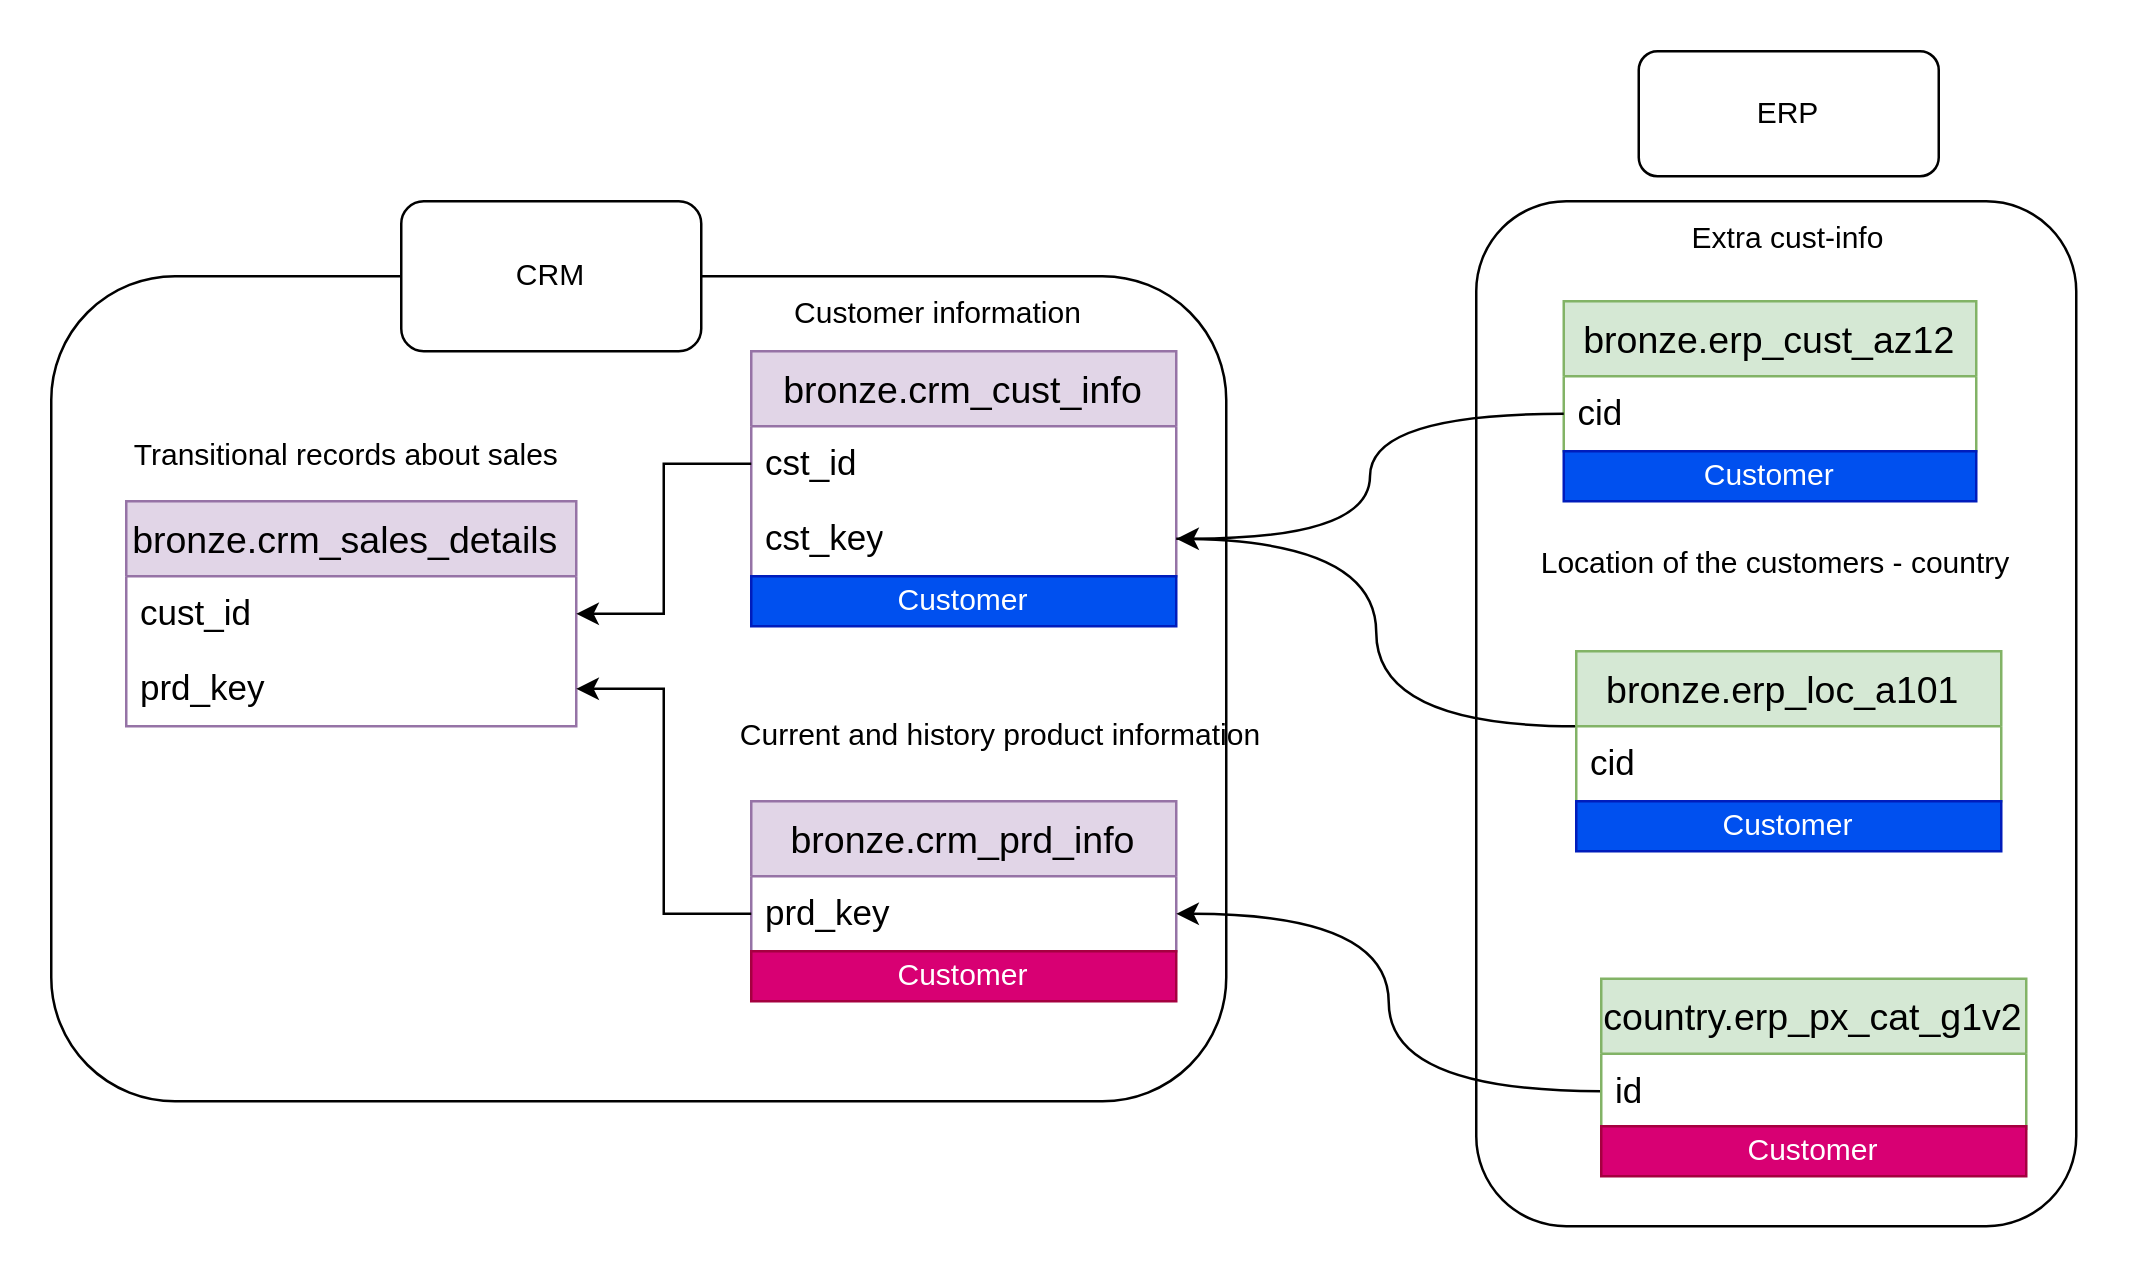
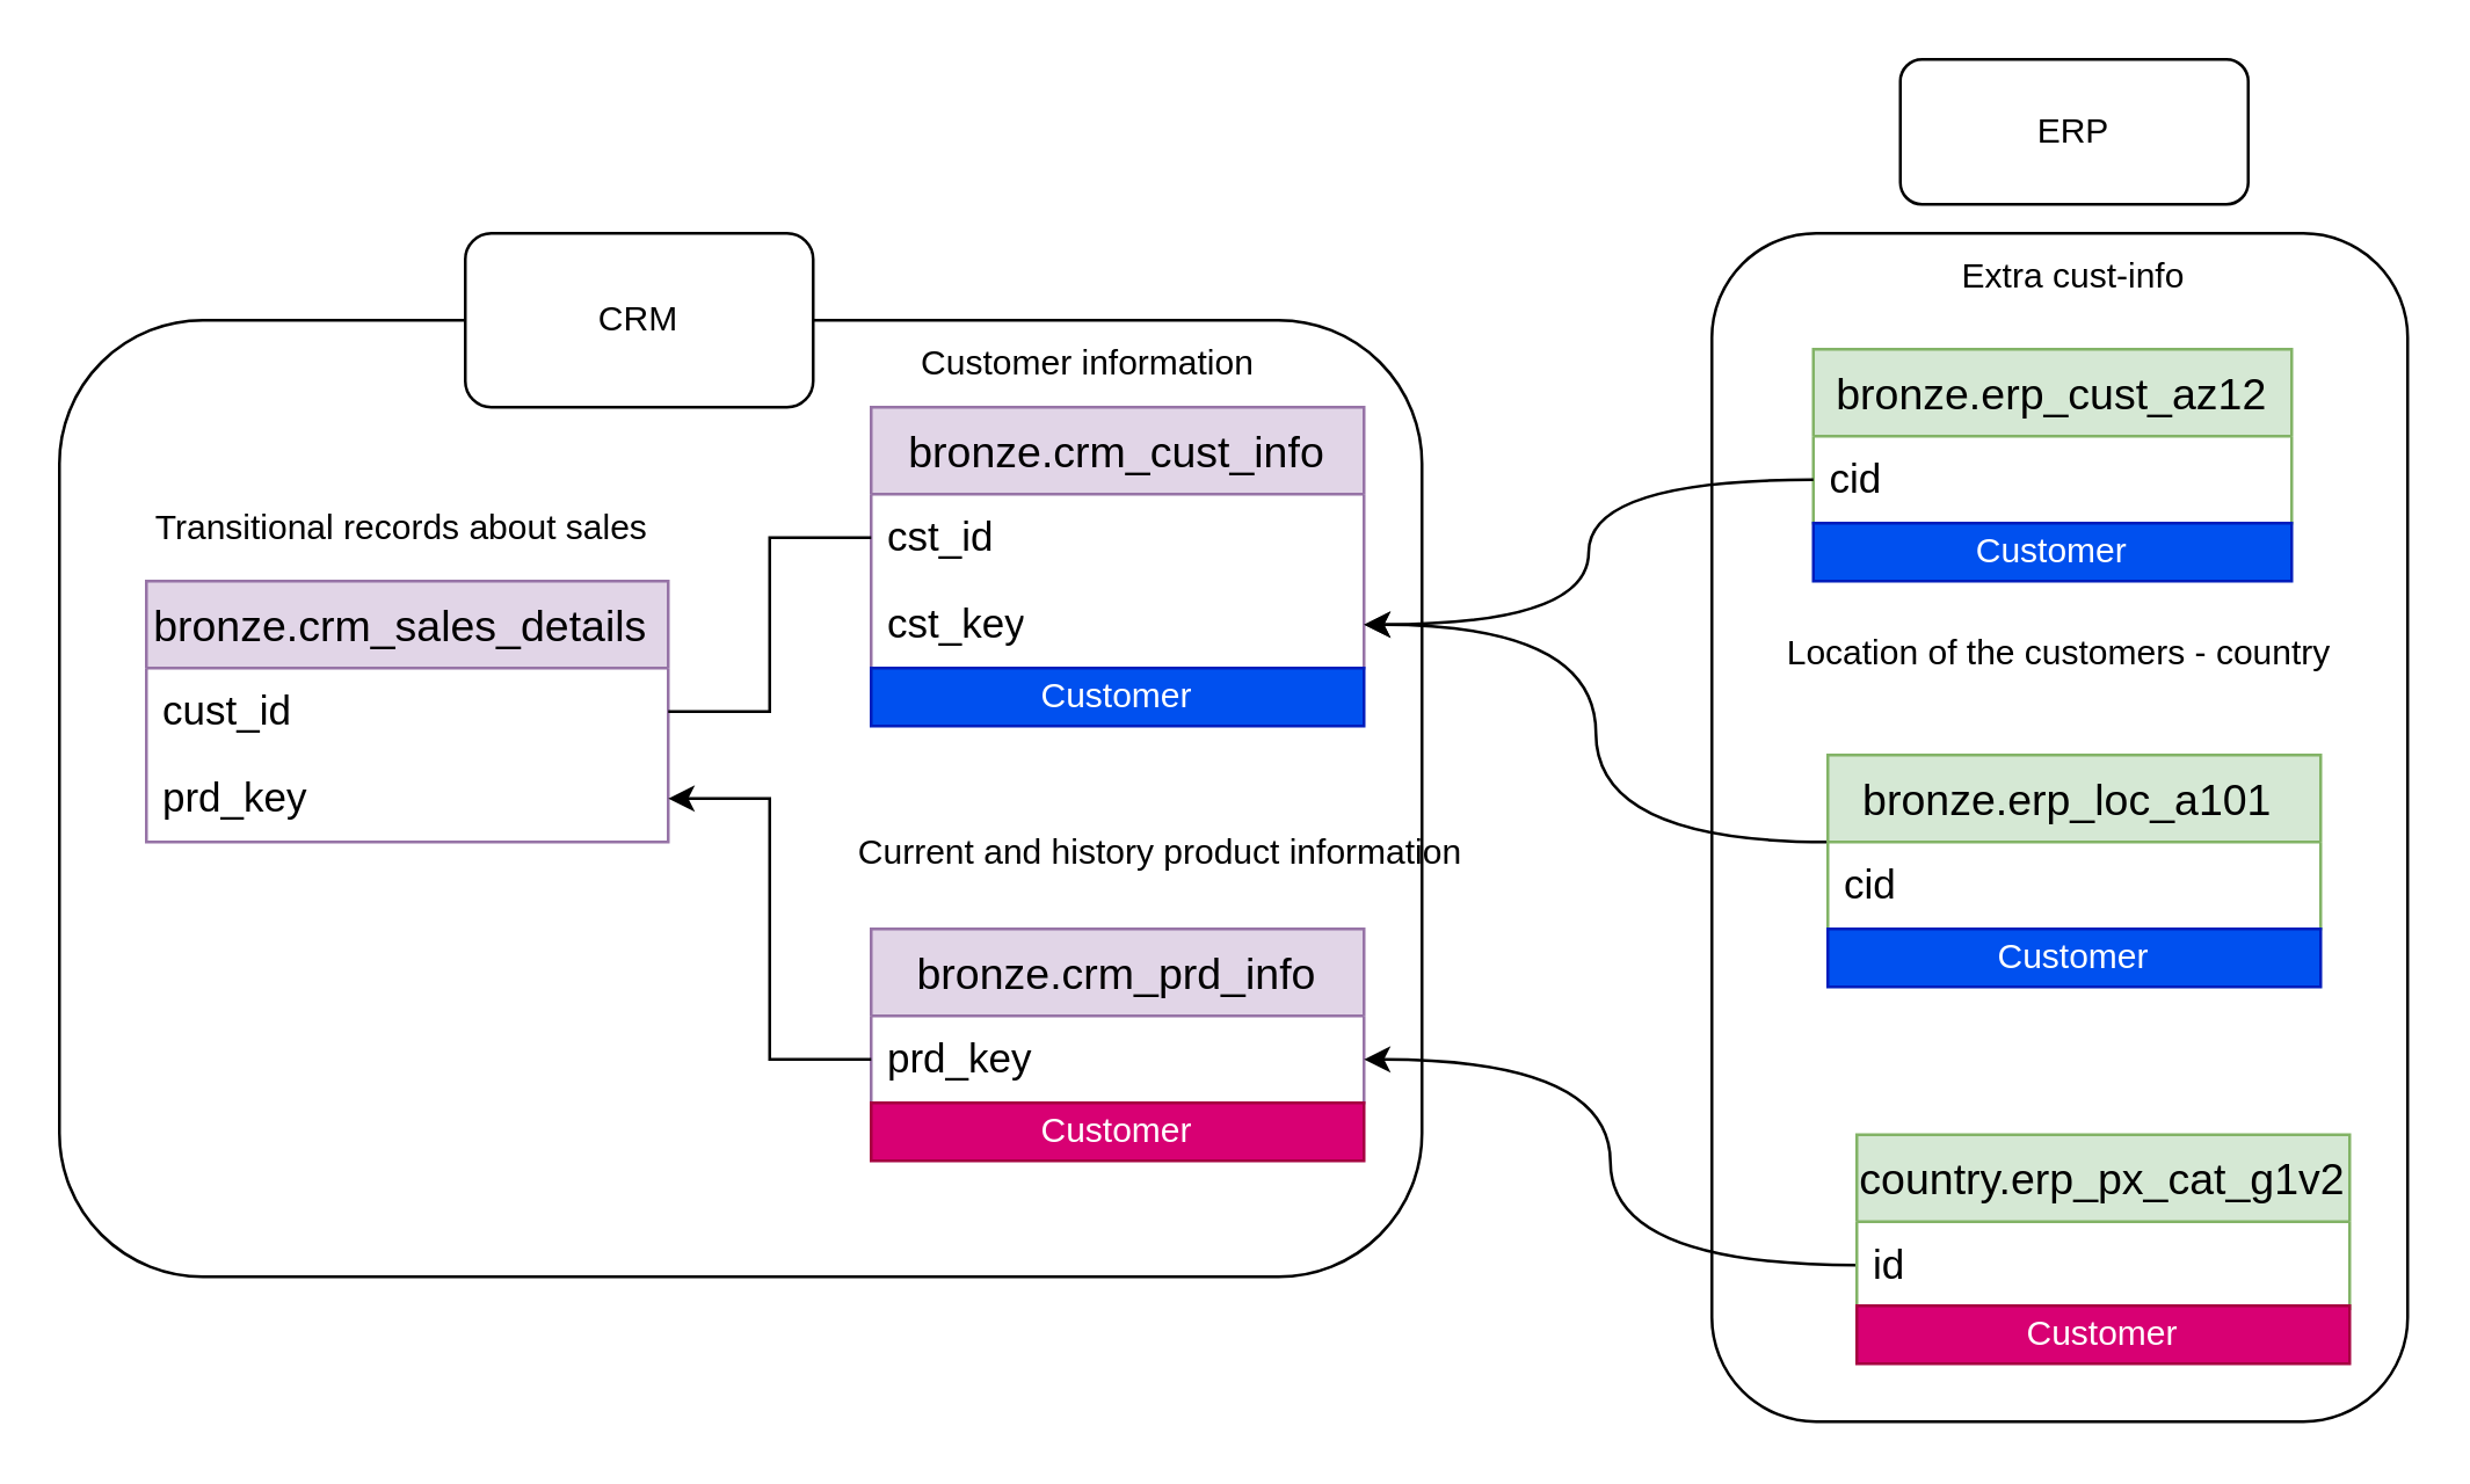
  <mxCell id="0" />
  <mxCell id="1" parent="0" />
  <mxCell id="2" value="bronze.crm_cust_info" style="swimlane;fontStyle=0;childLayout=stackLayout;horizontal=1;startSize=30;horizontalStack=0;resizeParent=1;resizeParentMax=0;resizeLast=0;collapsible=1;marginBottom=0;whiteSpace=wrap;html=1;fillColor=#e1d5e7;strokeColor=#9673a6;fontSize=15;" parent="1" vertex="1"><mxGeometry x="300" y="140" width="170" height="90" as="geometry" /></mxCell>
  <mxCell id="3" value="cst_id" style="text;strokeColor=none;fillColor=none;align=left;verticalAlign=middle;spacingLeft=4;spacingRight=4;overflow=hidden;points=[[0,0.5],[1,0.5]];portConstraint=eastwest;rotatable=0;whiteSpace=wrap;html=1;fontSize=14;" parent="2" vertex="1"><mxGeometry y="30" width="170" height="30" as="geometry" /></mxCell>
  <mxCell id="4" value="cst_key" style="text;strokeColor=none;fillColor=none;align=left;verticalAlign=middle;spacingLeft=4;spacingRight=4;overflow=hidden;points=[[0,0.5],[1,0.5]];portConstraint=eastwest;rotatable=0;whiteSpace=wrap;html=1;fontSize=14;" parent="2" vertex="1"><mxGeometry y="60" width="170" height="30" as="geometry" /></mxCell>
  <mxCell id="5" value="bronze.crm_prd_info" style="swimlane;fontStyle=0;childLayout=stackLayout;horizontal=1;startSize=30;horizontalStack=0;resizeParent=1;resizeParentMax=0;resizeLast=0;collapsible=1;marginBottom=0;whiteSpace=wrap;html=1;fillColor=#e1d5e7;strokeColor=#9673a6;fontSize=15;" parent="1" vertex="1"><mxGeometry x="300" y="320" width="170" height="60" as="geometry" /></mxCell>
  <mxCell id="6" value="prd_key" style="text;strokeColor=none;fillColor=none;align=left;verticalAlign=middle;spacingLeft=4;spacingRight=4;overflow=hidden;points=[[0,0.5],[1,0.5]];portConstraint=eastwest;rotatable=0;whiteSpace=wrap;html=1;fontSize=14;" parent="5" vertex="1"><mxGeometry y="30" width="170" height="30" as="geometry" /></mxCell>
  <mxCell id="7" value="bronze.crm_sales_details&amp;nbsp;" style="swimlane;fontStyle=0;childLayout=stackLayout;horizontal=1;startSize=30;horizontalStack=0;resizeParent=1;resizeParentMax=0;resizeLast=0;collapsible=1;marginBottom=0;whiteSpace=wrap;html=1;fillColor=#e1d5e7;strokeColor=#9673a6;fontSize=15;" parent="1" vertex="1"><mxGeometry x="50" y="200" width="180" height="90" as="geometry" /></mxCell>
  <mxCell id="8" value="cust_id" style="text;strokeColor=none;fillColor=none;align=left;verticalAlign=middle;spacingLeft=4;spacingRight=4;overflow=hidden;points=[[0,0.5],[1,0.5]];portConstraint=eastwest;rotatable=0;whiteSpace=wrap;html=1;fontSize=14;" parent="7" vertex="1"><mxGeometry y="30" width="180" height="30" as="geometry" /></mxCell>
  <mxCell id="9" value="prd_key" style="text;strokeColor=none;fillColor=none;align=left;verticalAlign=middle;spacingLeft=4;spacingRight=4;overflow=hidden;points=[[0,0.5],[1,0.5]];portConstraint=eastwest;rotatable=0;whiteSpace=wrap;html=1;fontSize=14;" parent="7" vertex="1"><mxGeometry y="60" width="180" height="30" as="geometry" /></mxCell>
- <mxCell id="10" style="edgeStyle=orthogonalEdgeStyle;rounded=0;orthogonalLoop=1;jettySize=auto;html=1;exitX=0;exitY=0.5;exitDx=0;exitDy=0;" parent="1" source="3" target="8" edge="1"><mxGeometry relative="1" as="geometry" /></mxCell>
+ <mxCell id="10" style="edgeStyle=orthogonalEdgeStyle;rounded=0;orthogonalLoop=1;jettySize=auto;html=1;exitX=0;exitY=0.5;exitDx=0;exitDy=0;endArrow=none;" parent="1" source="3" target="8" edge="1"><mxGeometry relative="1" as="geometry" /></mxCell>
  <mxCell id="11" style="edgeStyle=orthogonalEdgeStyle;rounded=0;orthogonalLoop=1;jettySize=auto;html=1;exitX=0;exitY=0.5;exitDx=0;exitDy=0;" parent="1" source="6" target="9" edge="1"><mxGeometry relative="1" as="geometry" /></mxCell>
  <mxCell id="12" value="" style="rounded=1;whiteSpace=wrap;html=1;fillColor=none;" parent="1" vertex="1"><mxGeometry x="20" y="110" width="470" height="330" as="geometry" /></mxCell>
  <mxCell id="13" style="rounded=0;orthogonalLoop=1;jettySize=auto;html=1;entryX=1;entryY=0.5;entryDx=0;entryDy=0;edgeStyle=orthogonalEdgeStyle;curved=1;exitX=0;exitY=0.5;exitDx=0;exitDy=0;" parent="1" source="15" target="6" edge="1"><mxGeometry relative="1" as="geometry" /></mxCell>
  <mxCell id="14" value="country.erp_px_cat_g1v2" style="swimlane;fontStyle=0;childLayout=stackLayout;horizontal=1;startSize=30;horizontalStack=0;resizeParent=1;resizeParentMax=0;resizeLast=0;collapsible=1;marginBottom=0;whiteSpace=wrap;html=1;fillColor=#d5e8d4;strokeColor=#82b366;fontSize=15;" parent="1" vertex="1"><mxGeometry x="640" y="391" width="170" height="60" as="geometry" /></mxCell>
  <mxCell id="15" value="id" style="text;strokeColor=none;fillColor=none;align=left;verticalAlign=middle;spacingLeft=4;spacingRight=4;overflow=hidden;points=[[0,0.5],[1,0.5]];portConstraint=eastwest;rotatable=0;whiteSpace=wrap;html=1;fontSize=14;" parent="14" vertex="1"><mxGeometry y="30" width="170" height="30" as="geometry" /></mxCell>
- <mxCell id="16" style="edgeStyle=orthogonalEdgeStyle;rounded=0;orthogonalLoop=1;jettySize=auto;html=1;exitX=0;exitY=0.5;exitDx=0;exitDy=0;entryX=1;entryY=0.5;entryDx=0;entryDy=0;curved=1;endArrow=none;" parent="1" source="17" target="4" edge="1"><mxGeometry relative="1" as="geometry" /></mxCell>
+ <mxCell id="16" style="edgeStyle=orthogonalEdgeStyle;rounded=0;orthogonalLoop=1;jettySize=auto;html=1;exitX=0;exitY=0.5;exitDx=0;exitDy=0;entryX=1;entryY=0.5;entryDx=0;entryDy=0;curved=1;" parent="1" source="17" target="4" edge="1"><mxGeometry relative="1" as="geometry" /></mxCell>
  <mxCell id="17" value="bronze.erp_loc_a101&amp;nbsp;" style="swimlane;fontStyle=0;childLayout=stackLayout;horizontal=1;startSize=30;horizontalStack=0;resizeParent=1;resizeParentMax=0;resizeLast=0;collapsible=1;marginBottom=0;whiteSpace=wrap;html=1;fillColor=#d5e8d4;strokeColor=#82b366;fontSize=15;" parent="1" vertex="1"><mxGeometry x="630" y="260" width="170" height="60" as="geometry" /></mxCell>
  <mxCell id="18" value="cid" style="text;strokeColor=none;fillColor=none;align=left;verticalAlign=middle;spacingLeft=4;spacingRight=4;overflow=hidden;points=[[0,0.5],[1,0.5]];portConstraint=eastwest;rotatable=0;whiteSpace=wrap;html=1;fontSize=14;" parent="17" vertex="1"><mxGeometry y="30" width="170" height="30" as="geometry" /></mxCell>
  <mxCell id="19" value="bronze.erp_cust_az12" style="swimlane;fontStyle=0;childLayout=stackLayout;horizontal=1;startSize=30;horizontalStack=0;resizeParent=1;resizeParentMax=0;resizeLast=0;collapsible=1;marginBottom=0;whiteSpace=wrap;html=1;fillColor=#d5e8d4;strokeColor=#82b366;fontSize=15;" parent="1" vertex="1"><mxGeometry x="625" y="120" width="165" height="60" as="geometry" /></mxCell>
  <mxCell id="20" value="cid" style="text;strokeColor=none;fillColor=none;align=left;verticalAlign=middle;spacingLeft=4;spacingRight=4;overflow=hidden;points=[[0,0.5],[1,0.5]];portConstraint=eastwest;rotatable=0;whiteSpace=wrap;html=1;fontSize=14;" parent="19" vertex="1"><mxGeometry y="30" width="165" height="30" as="geometry" /></mxCell>
  <mxCell id="21" value="" style="rounded=1;whiteSpace=wrap;html=1;fillColor=none;" parent="1" vertex="1"><mxGeometry x="590" y="80" width="240" height="410" as="geometry" /></mxCell>
  <mxCell id="22" value="Transitional records about sales&amp;nbsp;" style="text;html=1;align=center;verticalAlign=middle;whiteSpace=wrap;rounded=0;" parent="1" vertex="1"><mxGeometry x="40" y="167" width="200" height="30" as="geometry" /></mxCell>
  <mxCell id="23" value="Customer information" style="text;html=1;align=center;verticalAlign=middle;whiteSpace=wrap;rounded=0;" parent="1" vertex="1"><mxGeometry x="310" y="110" width="130" height="30" as="geometry" /></mxCell>
  <mxCell id="24" value="Current and history product information" style="text;html=1;align=center;verticalAlign=middle;whiteSpace=wrap;rounded=0;" parent="1" vertex="1"><mxGeometry x="290" y="278" width="220" height="32" as="geometry" /></mxCell>
  <mxCell id="25" style="rounded=0;orthogonalLoop=1;jettySize=auto;html=1;exitX=0;exitY=0.5;exitDx=0;exitDy=0;entryX=1;entryY=0.5;entryDx=0;entryDy=0;edgeStyle=orthogonalEdgeStyle;curved=1;" parent="1" source="20" target="4" edge="1"><mxGeometry relative="1" as="geometry" /></mxCell>
  <mxCell id="26" value="CRM" style="rounded=1;whiteSpace=wrap;html=1;" parent="1" vertex="1"><mxGeometry x="160" y="80" width="120" height="60" as="geometry" /></mxCell>
  <mxCell id="27" value="ERP" style="rounded=1;whiteSpace=wrap;html=1;" parent="1" vertex="1"><mxGeometry x="655" y="20" width="120" height="50" as="geometry" /></mxCell>
  <mxCell id="28" value="Extra cust-info" style="text;html=1;align=center;verticalAlign=middle;whiteSpace=wrap;rounded=0;" parent="1" vertex="1"><mxGeometry x="630" y="80" width="170" height="30" as="geometry" /></mxCell>
  <mxCell id="29" value="Location of the customers - country" style="text;html=1;align=center;verticalAlign=middle;whiteSpace=wrap;rounded=0;" parent="1" vertex="1"><mxGeometry x="600" y="210" width="220" height="30" as="geometry" /></mxCell>
  <mxCell id="30" value="Customer" style="text;html=1;strokeColor=#001DBC;fillColor=#0050ef;align=center;verticalAlign=middle;whiteSpace=wrap;overflow=hidden;fontColor=#ffffff;" vertex="1" parent="1"><mxGeometry x="300" y="230" width="170" height="20" as="geometry" /></mxCell>
  <mxCell id="31" value="Customer" style="text;html=1;strokeColor=#A50040;fillColor=#d80073;align=center;verticalAlign=middle;whiteSpace=wrap;overflow=hidden;fontColor=#ffffff;" vertex="1" parent="1"><mxGeometry x="300" y="380" width="170" height="20" as="geometry" /></mxCell>
  <mxCell id="32" value="Customer" style="text;html=1;strokeColor=#001DBC;fillColor=#0050ef;align=center;verticalAlign=middle;whiteSpace=wrap;overflow=hidden;fontColor=#ffffff;" vertex="1" parent="1"><mxGeometry x="625" y="180" width="165" height="20" as="geometry" /></mxCell>
  <mxCell id="33" value="Customer" style="text;html=1;strokeColor=#001DBC;fillColor=#0050ef;align=center;verticalAlign=middle;whiteSpace=wrap;overflow=hidden;fontColor=#ffffff;" vertex="1" parent="1"><mxGeometry x="630" y="320" width="170" height="20" as="geometry" /></mxCell>
  <mxCell id="34" value="Customer" style="text;html=1;strokeColor=#A50040;fillColor=#d80073;align=center;verticalAlign=middle;whiteSpace=wrap;overflow=hidden;fontColor=#ffffff;" vertex="1" parent="1"><mxGeometry x="640" y="450" width="170" height="20" as="geometry" /></mxCell>
